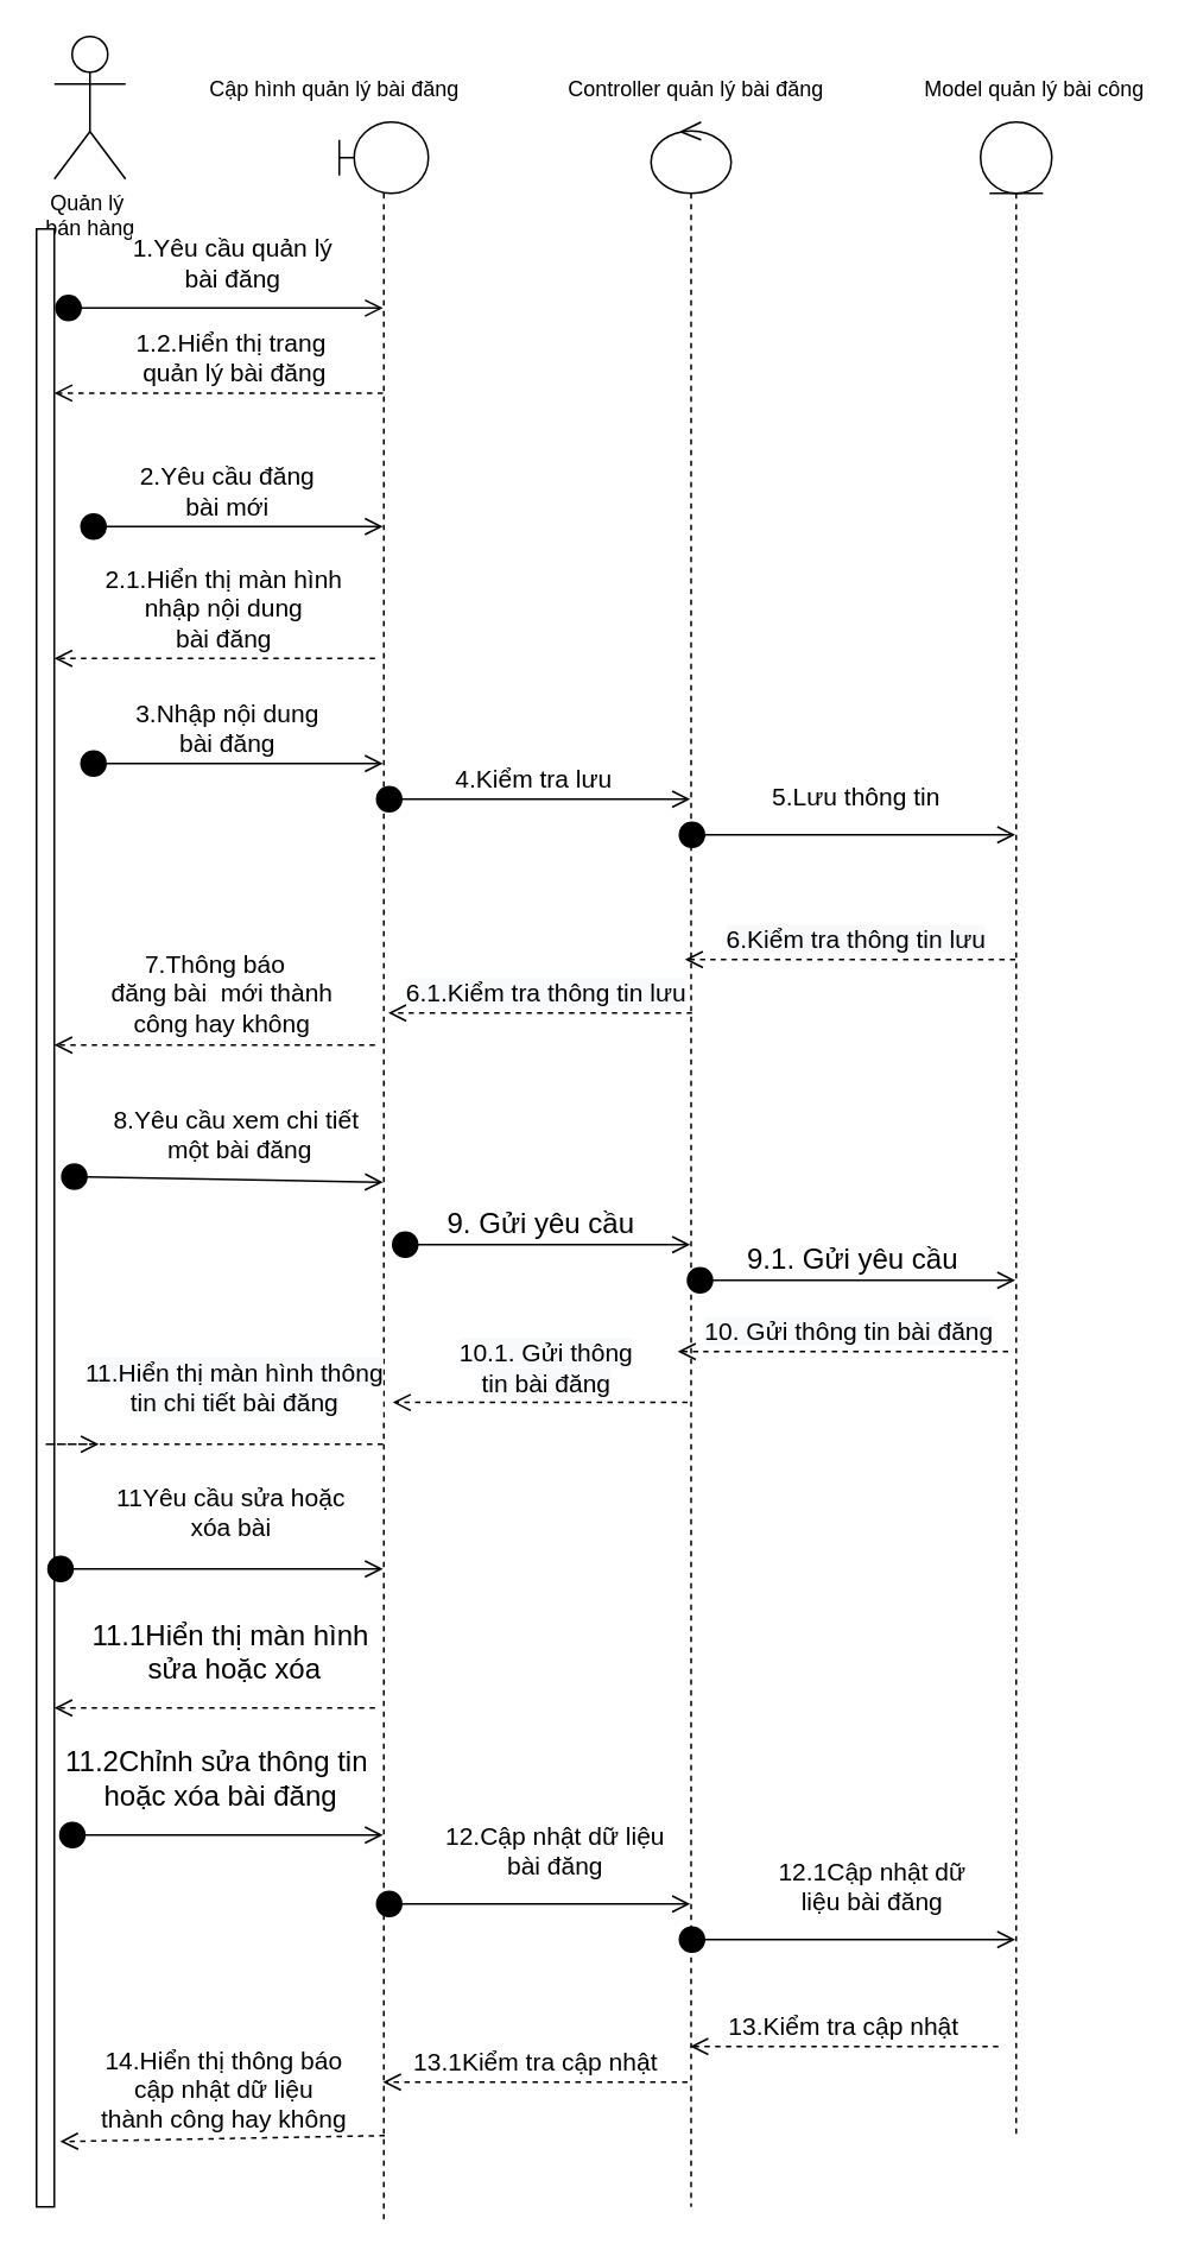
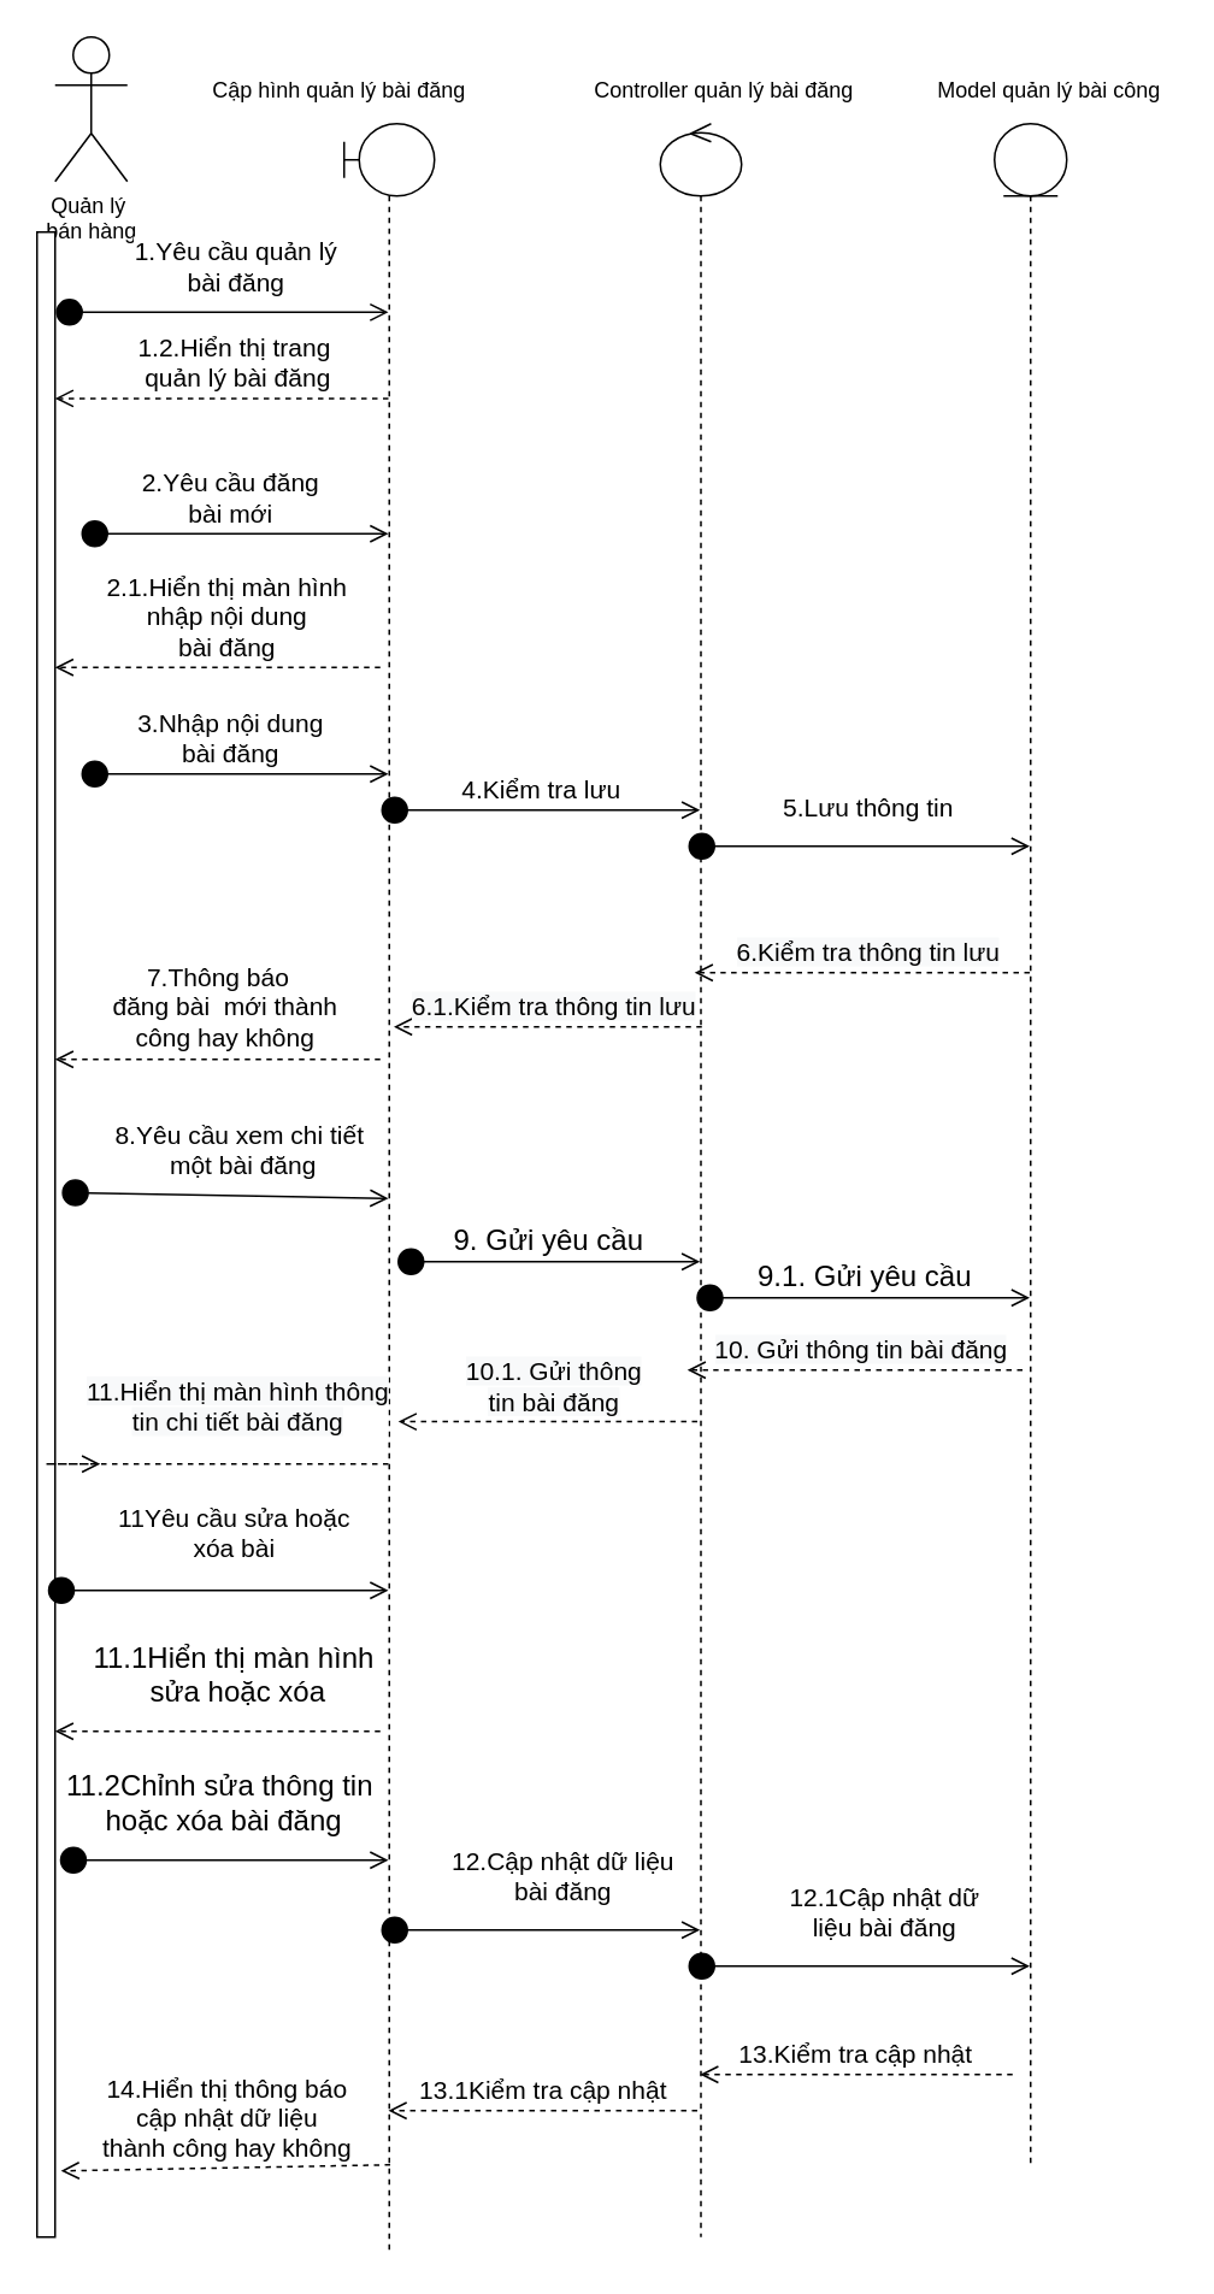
  <mxCell id="0" />
  <mxCell id="1" parent="0" />
  <mxCell id="2" value="Quản lý&amp;nbsp;&lt;br&gt;bán hàng" style="shape=umlActor;verticalLabelPosition=bottom;verticalAlign=top;html=1;" vertex="1" parent="1"><mxGeometry x="30" y="20" width="40" height="80" as="geometry" /></mxCell>
  <mxCell id="3" value="" style="shape=umlLifeline;participant=umlBoundary;perimeter=lifelinePerimeter;whiteSpace=wrap;html=1;container=1;collapsible=0;recursiveResize=0;verticalAlign=top;spacingTop=36;outlineConnect=0;" vertex="1" parent="1"><mxGeometry x="190" y="68" width="50" height="1180" as="geometry" /></mxCell>
  <mxCell id="4" value="" style="shape=umlLifeline;participant=umlEntity;perimeter=lifelinePerimeter;whiteSpace=wrap;html=1;container=1;collapsible=0;recursiveResize=0;verticalAlign=top;spacingTop=36;outlineConnect=0;" vertex="1" parent="1"><mxGeometry x="550" y="68" width="40" height="1130" as="geometry" /></mxCell>
  <mxCell id="5" value="" style="shape=umlLifeline;participant=umlControl;perimeter=lifelinePerimeter;whiteSpace=wrap;html=1;container=1;collapsible=0;recursiveResize=0;verticalAlign=top;spacingTop=36;outlineConnect=0;" vertex="1" parent="1"><mxGeometry x="365" y="68" width="45" height="1170" as="geometry" /></mxCell>
  <mxCell id="6" value="&lt;font style=&quot;font-size: 14px&quot;&gt;5.Lưu thông tin&lt;/font&gt;" style="html=1;verticalAlign=bottom;startArrow=circle;startFill=1;endArrow=open;startSize=6;endSize=8;" edge="1" parent="5" target="4"><mxGeometry x="0.055" y="10" width="80" relative="1" as="geometry"><mxPoint x="15" y="400" as="sourcePoint" /><mxPoint x="95" y="400" as="targetPoint" /><mxPoint as="offset" /></mxGeometry></mxCell>
  <mxCell id="7" value="Cập hình quản lý bài đăng" style="text;html=1;align=center;verticalAlign=middle;resizable=0;points=[];autosize=1;" vertex="1" parent="1"><mxGeometry x="107" y="40" width="160" height="20" as="geometry" /></mxCell>
- <mxCell id="8" value="Controller quản lý bài đăng" style="text;html=1;align=center;verticalAlign=middle;resizable=0;points=[];autosize=1;" vertex="1" parent="1"><mxGeometry x="310" y="40" width="160" height="20" as="geometry" /></mxCell>
+ <mxCell id="8" value="Controller quản lý bài đăng" style="text;html=1;align=center;verticalAlign=middle;resizable=0;points=[];autosize=1;" vertex="1" parent="1"><mxGeometry x="320" y="40" width="160" height="20" as="geometry" /></mxCell>
  <mxCell id="9" value="Model quản lý bài công" style="text;html=1;align=center;verticalAlign=middle;resizable=0;points=[];autosize=1;" vertex="1" parent="1"><mxGeometry x="510" y="40" width="140" height="20" as="geometry" /></mxCell>
  <mxCell id="10" value="" style="html=1;points=[];perimeter=orthogonalPerimeter;" vertex="1" parent="1"><mxGeometry x="20" y="128" width="10" height="1110" as="geometry" /></mxCell>
  <mxCell id="11" value="&lt;font style=&quot;font-size: 14px&quot;&gt;1.Yêu cầu quản lý &lt;br&gt;bài đăng&lt;/font&gt;" style="html=1;verticalAlign=bottom;startArrow=circle;startFill=1;endArrow=open;startSize=6;endSize=8;exitX=0.997;exitY=0.04;exitDx=0;exitDy=0;exitPerimeter=0;" edge="1" parent="1" source="10" target="3"><mxGeometry x="0.089" y="5" width="80" relative="1" as="geometry"><mxPoint x="30" y="153.33" as="sourcePoint" /><mxPoint x="193.49" y="153.33" as="targetPoint" /><mxPoint as="offset" /></mxGeometry></mxCell>
  <mxCell id="12" value="&lt;font style=&quot;font-size: 14px&quot;&gt;1.2.Hiển thị trang&amp;nbsp;&lt;br&gt;quản lý bài đăng&lt;br&gt;&lt;/font&gt;" style="html=1;verticalAlign=bottom;endArrow=open;dashed=1;endSize=8;" edge="1" parent="1" target="10"><mxGeometry x="-0.089" relative="1" as="geometry"><mxPoint x="214.5" y="220.11" as="sourcePoint" /><mxPoint x="51.01" y="220.11" as="targetPoint" /><mxPoint as="offset" /></mxGeometry></mxCell>
  <mxCell id="13" value="&lt;font style=&quot;font-size: 14px&quot;&gt;2.Yêu cầu đăng &lt;br&gt;bài&amp;nbsp;mới&lt;br&gt;&lt;/font&gt;" style="html=1;verticalAlign=bottom;startArrow=circle;startFill=1;endArrow=open;startSize=6;endSize=8;" edge="1" parent="1"><mxGeometry width="80" relative="1" as="geometry"><mxPoint x="60" y="295" as="sourcePoint" /><mxPoint x="214.5" y="295" as="targetPoint" /><Array as="points"><mxPoint x="50" y="295" /></Array></mxGeometry></mxCell>
  <mxCell id="14" value="&lt;font style=&quot;font-size: 14px&quot;&gt;2.1.Hiển thị màn hình &lt;br&gt;nhập nội dung &lt;br&gt;bài đăng&lt;/font&gt;" style="html=1;verticalAlign=bottom;endArrow=open;dashed=1;endSize=8;" edge="1" parent="1" target="10"><mxGeometry x="-0.059" relative="1" as="geometry"><mxPoint x="210" y="369" as="sourcePoint" /><mxPoint x="62" y="369" as="targetPoint" /><Array as="points"><mxPoint x="140" y="369" /></Array><mxPoint as="offset" /></mxGeometry></mxCell>
  <mxCell id="15" value="&lt;font style=&quot;font-size: 14px&quot;&gt;3.Nhập nội dung &lt;br&gt;bài đăng&lt;/font&gt;" style="html=1;verticalAlign=bottom;startArrow=circle;startFill=1;endArrow=open;startSize=6;endSize=8;" edge="1" parent="1" target="3"><mxGeometry width="80" relative="1" as="geometry"><mxPoint x="60" y="428" as="sourcePoint" /><mxPoint x="140" y="428" as="targetPoint" /><Array as="points"><mxPoint x="50" y="428" /></Array></mxGeometry></mxCell>
  <mxCell id="16" value="&lt;font style=&quot;font-size: 14px&quot;&gt;4.Kiểm tra lưu&lt;/font&gt;" style="html=1;verticalAlign=bottom;startArrow=circle;startFill=1;endArrow=open;startSize=6;endSize=8;" edge="1" parent="1" target="5"><mxGeometry width="80" relative="1" as="geometry"><mxPoint x="210" y="448" as="sourcePoint" /><mxPoint x="290" y="448" as="targetPoint" /></mxGeometry></mxCell>
  <mxCell id="17" value="&lt;span style=&quot;font-size: 14px ; background-color: rgb(248 , 249 , 250)&quot;&gt;6.Kiểm tra thông tin lưu&lt;/span&gt;" style="html=1;verticalAlign=bottom;endArrow=open;dashed=1;endSize=8;" edge="1" parent="1" source="4"><mxGeometry x="-0.035" relative="1" as="geometry"><mxPoint x="543.5" y="538" as="sourcePoint" /><mxPoint x="384" y="538" as="targetPoint" /><Array as="points"><mxPoint x="404" y="538" /></Array><mxPoint as="offset" /></mxGeometry></mxCell>
  <mxCell id="18" value="&lt;span style=&quot;font-size: 14px ; background-color: rgb(248 , 249 , 250)&quot;&gt;6.1.Kiểm tra thông tin lưu&lt;/span&gt;" style="html=1;verticalAlign=bottom;endArrow=open;dashed=1;endSize=8;" edge="1" parent="1"><mxGeometry x="-0.035" relative="1" as="geometry"><mxPoint x="388" y="568" as="sourcePoint" /><mxPoint x="217.5" y="568" as="targetPoint" /><Array as="points"><mxPoint x="313.5" y="568" /><mxPoint x="237.5" y="568" /></Array><mxPoint as="offset" /></mxGeometry></mxCell>
  <mxCell id="19" value="&lt;font style=&quot;font-size: 14px&quot;&gt;7.Thông báo&amp;nbsp;&amp;nbsp;&lt;br&gt;đăng bài&amp;nbsp; mới thành &lt;br&gt;công hay không&lt;br&gt;&lt;/font&gt;" style="html=1;verticalAlign=bottom;endArrow=open;dashed=1;endSize=8;" edge="1" parent="1" target="10"><mxGeometry x="-0.043" y="-1" relative="1" as="geometry"><mxPoint x="210" y="586" as="sourcePoint" /><mxPoint x="52.86" y="633" as="targetPoint" /><mxPoint as="offset" /></mxGeometry></mxCell>
  <mxCell id="20" value="&lt;font style=&quot;font-size: 14px&quot;&gt;8.Yêu cầu xem chi tiết&lt;br&gt;&amp;nbsp;một bài đăng&lt;/font&gt;" style="html=1;verticalAlign=bottom;startArrow=circle;startFill=1;endArrow=open;startSize=6;endSize=8;exitX=1.324;exitY=0.479;exitDx=0;exitDy=0;exitPerimeter=0;" edge="1" parent="1" source="10"><mxGeometry x="0.094" y="5" width="80" relative="1" as="geometry"><mxPoint x="50" y="663" as="sourcePoint" /><mxPoint x="214.5" y="663" as="targetPoint" /><mxPoint as="offset" /></mxGeometry></mxCell>
  <mxCell id="21" value="&lt;font size=&quot;3&quot;&gt;9. Gửi yêu cầu&lt;/font&gt;" style="html=1;verticalAlign=bottom;startArrow=circle;startFill=1;endArrow=open;startSize=6;endSize=8;" edge="1" parent="1" target="5"><mxGeometry width="80" relative="1" as="geometry"><mxPoint x="219" y="698" as="sourcePoint" /><mxPoint x="353.5" y="698" as="targetPoint" /><Array as="points"><mxPoint x="289" y="698" /></Array></mxGeometry></mxCell>
  <mxCell id="22" value="&lt;font size=&quot;3&quot;&gt;9.1. Gửi yêu cầu&lt;/font&gt;" style="html=1;verticalAlign=bottom;startArrow=circle;startFill=1;endArrow=open;startSize=6;endSize=8;" edge="1" parent="1" target="4"><mxGeometry width="80" relative="1" as="geometry"><mxPoint x="384.5" y="718" as="sourcePoint" /><mxPoint x="550" y="718" as="targetPoint" /><Array as="points"><mxPoint x="454.5" y="718" /></Array></mxGeometry></mxCell>
  <mxCell id="23" value="&lt;span style=&quot;font-size: 14px ; background-color: rgb(248 , 249 , 250)&quot;&gt;10. Gửi thông tin bài đăng&lt;/span&gt;" style="html=1;verticalAlign=bottom;endArrow=open;dashed=1;endSize=8;" edge="1" parent="1"><mxGeometry x="-0.035" relative="1" as="geometry"><mxPoint x="565.5" y="758" as="sourcePoint" /><mxPoint x="380" y="758" as="targetPoint" /><Array as="points"><mxPoint x="400" y="758" /></Array><mxPoint as="offset" /></mxGeometry></mxCell>
  <mxCell id="24" value="&lt;span style=&quot;font-size: 14px ; background-color: rgb(248 , 249 , 250)&quot;&gt;10.1. Gửi thông &lt;br&gt;tin bài đăng&lt;/span&gt;" style="html=1;verticalAlign=bottom;endArrow=open;dashed=1;endSize=8;" edge="1" parent="1"><mxGeometry x="-0.035" relative="1" as="geometry"><mxPoint x="385.5" y="786.57" as="sourcePoint" /><mxPoint x="220" y="787" as="targetPoint" /><Array as="points"><mxPoint x="220" y="786.57" /></Array><mxPoint as="offset" /></mxGeometry></mxCell>
  <mxCell id="25" value="&lt;span style=&quot;font-size: 14px ; background-color: rgb(248 , 249 , 250)&quot;&gt;11.Hiển thị màn hình thông &lt;br&gt;tin chi tiết bài đăng&lt;/span&gt;" style="html=1;verticalAlign=bottom;endArrow=open;dashed=1;endSize=8;" edge="1" parent="1"><mxGeometry x="-0.264" y="-12" relative="1" as="geometry"><mxPoint x="214.5" y="810" as="sourcePoint" /><mxPoint x="55" y="810" as="targetPoint" /><Array as="points"><mxPoint x="135" y="810" /><mxPoint x="20" y="810" /></Array><mxPoint as="offset" /></mxGeometry></mxCell>
  <mxCell id="26" value="&lt;font style=&quot;font-size: 14px&quot;&gt;11Yêu cầu sửa hoặc &lt;br&gt;xóa bài&lt;/font&gt;" style="html=1;verticalAlign=bottom;startArrow=circle;startFill=1;endArrow=open;startSize=6;endSize=8;" edge="1" parent="1" target="3"><mxGeometry x="0.094" y="12" width="80" relative="1" as="geometry"><mxPoint x="25.5" y="880" as="sourcePoint" /><mxPoint x="190" y="880" as="targetPoint" /><mxPoint as="offset" /></mxGeometry></mxCell>
  <mxCell id="27" value="&lt;font size=&quot;3&quot;&gt;11.1Hiển thị màn hình&amp;nbsp;&lt;br&gt;sửa hoặc xóa&lt;br&gt;&lt;/font&gt;" style="html=1;verticalAlign=bottom;endArrow=open;dashed=1;endSize=8;" edge="1" parent="1" target="10"><mxGeometry x="-0.125" y="-10" relative="1" as="geometry"><mxPoint x="210" y="958" as="sourcePoint" /><mxPoint x="130" y="958" as="targetPoint" /><mxPoint as="offset" /></mxGeometry></mxCell>
  <mxCell id="28" value="&lt;font size=&quot;3&quot;&gt;11.2Chỉnh sửa thông tin&lt;br&gt;&amp;nbsp;hoặc xóa bài đăng&lt;br&gt;&lt;/font&gt;" style="html=1;verticalAlign=bottom;startArrow=circle;startFill=1;endArrow=open;startSize=6;endSize=8;exitX=1.215;exitY=0.812;exitDx=0;exitDy=0;exitPerimeter=0;" edge="1" parent="1" source="10" target="3"><mxGeometry x="-0.027" y="10" width="80" relative="1" as="geometry"><mxPoint x="50" y="1028" as="sourcePoint" /><mxPoint x="150" y="1028" as="targetPoint" /><mxPoint as="offset" /></mxGeometry></mxCell>
  <mxCell id="29" value="&lt;font style=&quot;font-size: 14px&quot;&gt;12.Cập nhật dữ liệu &lt;br&gt;bài đăng&lt;/font&gt;" style="html=1;verticalAlign=bottom;startArrow=circle;startFill=1;endArrow=open;startSize=6;endSize=8;" edge="1" parent="1" target="5"><mxGeometry x="0.146" y="10" width="80" relative="1" as="geometry"><mxPoint x="210" y="1068" as="sourcePoint" /><mxPoint x="290" y="1068" as="targetPoint" /><mxPoint as="offset" /></mxGeometry></mxCell>
  <mxCell id="30" value="&lt;font style=&quot;font-size: 14px&quot;&gt;12.1Cập nhật dữ &lt;br&gt;liệu bài đăng&lt;/font&gt;" style="html=1;verticalAlign=bottom;startArrow=circle;startFill=1;endArrow=open;startSize=6;endSize=8;" edge="1" parent="1" target="4"><mxGeometry x="0.146" y="10" width="80" relative="1" as="geometry"><mxPoint x="380" y="1088" as="sourcePoint" /><mxPoint x="554.5" y="1088" as="targetPoint" /><mxPoint as="offset" /></mxGeometry></mxCell>
  <mxCell id="31" value="&lt;font style=&quot;font-size: 14px&quot;&gt;13.Kiểm tra cập nhật&lt;/font&gt;" style="html=1;verticalAlign=bottom;endArrow=open;dashed=1;endSize=8;" edge="1" parent="1" target="5"><mxGeometry relative="1" as="geometry"><mxPoint x="560" y="1148" as="sourcePoint" /><mxPoint x="440" y="1148" as="targetPoint" /></mxGeometry></mxCell>
  <mxCell id="32" value="&lt;font style=&quot;font-size: 14px&quot;&gt;13.1Kiểm tra cập nhật&lt;/font&gt;" style="html=1;verticalAlign=bottom;endArrow=open;dashed=1;endSize=8;" edge="1" parent="1" target="3"><mxGeometry relative="1" as="geometry"><mxPoint x="385.5" y="1168" as="sourcePoint" /><mxPoint x="220" y="1168" as="targetPoint" /></mxGeometry></mxCell>
  <mxCell id="33" value="&lt;font style=&quot;font-size: 14px&quot;&gt;14.Hiển thị thông báo &lt;br&gt;cập nhật dữ liệu &lt;br&gt;thành công hay không&lt;/font&gt;" style="html=1;verticalAlign=bottom;endArrow=open;dashed=1;endSize=8;entryX=1.324;entryY=0.967;entryDx=0;entryDy=0;entryPerimeter=0;" edge="1" parent="1" target="10"><mxGeometry relative="1" as="geometry"><mxPoint x="215.5" y="1198" as="sourcePoint" /><mxPoint x="50" y="1198" as="targetPoint" /></mxGeometry></mxCell>
